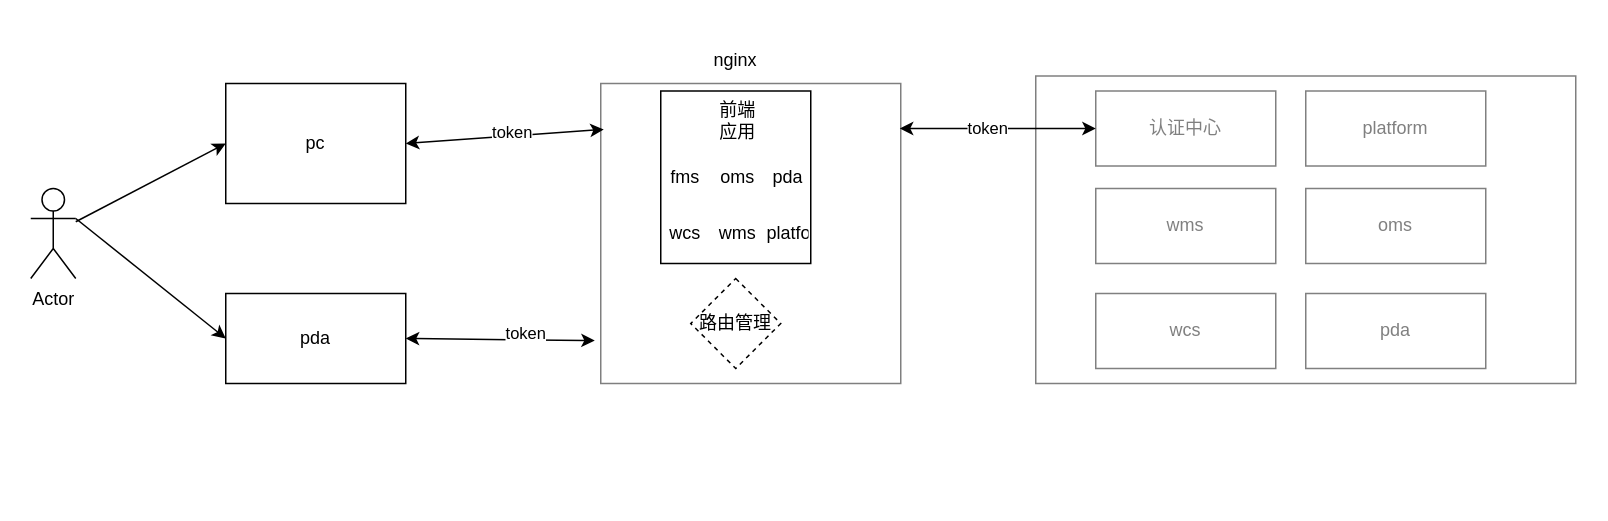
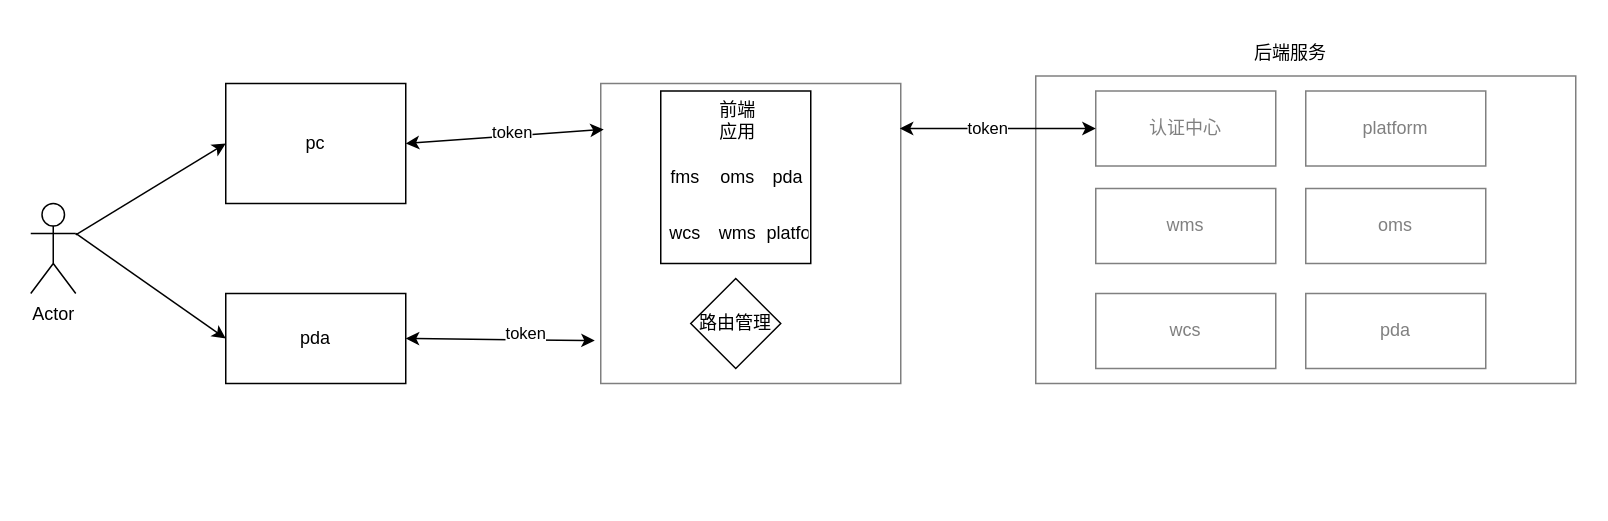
  <mxCell id="0" />
  <mxCell id="1" parent="0" />
- <mxCell id="2" value="Actor" style="shape=umlActor;verticalLabelPosition=bottom;verticalAlign=top;html=1;outlineConnect=0;" vertex="1" parent="1"><mxGeometry x="20" y="125" width="30" height="60" as="geometry" /></mxCell>
+ <mxCell id="2" value="Actor" style="shape=umlActor;verticalLabelPosition=bottom;verticalAlign=top;html=1;outlineConnect=0;" vertex="1" parent="1"><mxGeometry x="20" y="135" width="30" height="60" as="geometry" /></mxCell>
  <mxCell id="3" value="pc" style="rounded=0;whiteSpace=wrap;html=1;" vertex="1" parent="1"><mxGeometry x="150" y="55" width="120" height="80" as="geometry" /></mxCell>
  <mxCell id="4" value="pda" style="rounded=0;whiteSpace=wrap;html=1;" vertex="1" parent="1"><mxGeometry x="150" y="195" width="120" height="60" as="geometry" /></mxCell>
  <mxCell id="5" value="" style="whiteSpace=wrap;html=1;aspect=fixed;textOpacity=0;opacity=50;" vertex="1" parent="1"><mxGeometry x="400" y="55" width="200" height="200" as="geometry" /></mxCell>
  <mxCell id="6" value="" style="endArrow=classic;html=1;rounded=0;entryX=0;entryY=0.5;entryDx=0;entryDy=0;" edge="1" parent="1" source="2" target="3"><mxGeometry width="50" height="50" relative="1" as="geometry"><mxPoint x="340" y="145" as="sourcePoint" /><mxPoint x="390" y="95" as="targetPoint" /></mxGeometry></mxCell>
  <mxCell id="7" value="" style="endArrow=classic;html=1;rounded=0;exitX=1;exitY=0.333;exitDx=0;exitDy=0;exitPerimeter=0;entryX=0;entryY=0.5;entryDx=0;entryDy=0;" edge="1" parent="1" source="2" target="4"><mxGeometry width="50" height="50" relative="1" as="geometry"><mxPoint x="340" y="145" as="sourcePoint" /><mxPoint x="390" y="95" as="targetPoint" /></mxGeometry></mxCell>
  <mxCell id="8" value="" style="shape=table;html=1;whiteSpace=wrap;startSize=0;container=1;collapsible=0;childLayout=tableLayout;columnLines=0;rowLines=0;fontSize=16;strokeColor=default;" vertex="1" parent="1"><mxGeometry x="440" y="60" width="100" height="115" as="geometry" /></mxCell>
  <mxCell id="9" value="" style="shape=tableRow;horizontal=0;startSize=0;swimlaneHead=0;swimlaneBody=0;top=0;left=0;bottom=0;right=0;collapsible=0;dropTarget=0;fillColor=none;points=[[0,0.5],[1,0.5]];portConstraint=eastwest;fontSize=16;strokeColor=inherit;" vertex="1" parent="8"><mxGeometry width="100" height="40" as="geometry" /></mxCell>
  <mxCell id="10" value="" style="shape=partialRectangle;html=1;whiteSpace=wrap;connectable=0;fillColor=none;top=0;left=0;bottom=0;right=0;overflow=hidden;fontSize=12;strokeColor=inherit;" vertex="1" parent="9"><mxGeometry width="33" height="40" as="geometry"><mxRectangle width="33" height="40" as="alternateBounds" /></mxGeometry></mxCell>
  <mxCell id="11" value="前端应用" style="shape=partialRectangle;html=1;whiteSpace=wrap;connectable=0;fillColor=none;top=0;left=0;bottom=0;right=0;overflow=hidden;fontSize=12;strokeColor=inherit;" vertex="1" parent="9"><mxGeometry x="33" width="37" height="40" as="geometry"><mxRectangle width="37" height="40" as="alternateBounds" /></mxGeometry></mxCell>
  <mxCell id="12" value="" style="shape=partialRectangle;html=1;whiteSpace=wrap;connectable=0;fillColor=none;top=0;left=0;bottom=0;right=0;overflow=hidden;fontSize=12;strokeColor=inherit;" vertex="1" parent="9"><mxGeometry x="70" width="30" height="40" as="geometry"><mxRectangle width="30" height="40" as="alternateBounds" /></mxGeometry></mxCell>
  <mxCell id="13" value="" style="shape=tableRow;horizontal=0;startSize=0;swimlaneHead=0;swimlaneBody=0;top=0;left=0;bottom=0;right=0;collapsible=0;dropTarget=0;fillColor=none;points=[[0,0.5],[1,0.5]];portConstraint=eastwest;fontSize=16;strokeColor=inherit;" vertex="1" parent="8"><mxGeometry y="40" width="100" height="35" as="geometry" /></mxCell>
  <mxCell id="14" value="fms" style="shape=partialRectangle;html=1;whiteSpace=wrap;connectable=0;fillColor=none;top=0;left=0;bottom=0;right=0;overflow=hidden;fontSize=12;strokeColor=inherit;" vertex="1" parent="13"><mxGeometry width="33" height="35" as="geometry"><mxRectangle width="33" height="35" as="alternateBounds" /></mxGeometry></mxCell>
  <mxCell id="15" value="oms" style="shape=partialRectangle;html=1;whiteSpace=wrap;connectable=0;fillColor=none;top=0;left=0;bottom=0;right=0;overflow=hidden;fontSize=12;strokeColor=inherit;" vertex="1" parent="13"><mxGeometry x="33" width="37" height="35" as="geometry"><mxRectangle width="37" height="35" as="alternateBounds" /></mxGeometry></mxCell>
  <mxCell id="16" value="pda" style="shape=partialRectangle;html=1;whiteSpace=wrap;connectable=0;fillColor=none;top=0;left=0;bottom=0;right=0;overflow=hidden;fontSize=12;strokeColor=inherit;" vertex="1" parent="13"><mxGeometry x="70" width="30" height="35" as="geometry"><mxRectangle width="30" height="35" as="alternateBounds" /></mxGeometry></mxCell>
  <mxCell id="17" value="" style="shape=tableRow;horizontal=0;startSize=0;swimlaneHead=0;swimlaneBody=0;top=0;left=0;bottom=0;right=0;collapsible=0;dropTarget=0;fillColor=none;points=[[0,0.5],[1,0.5]];portConstraint=eastwest;fontSize=16;strokeColor=inherit;" vertex="1" parent="8"><mxGeometry y="75" width="100" height="40" as="geometry" /></mxCell>
  <mxCell id="18" value="wcs" style="shape=partialRectangle;html=1;whiteSpace=wrap;connectable=0;fillColor=none;top=0;left=0;bottom=0;right=0;overflow=hidden;fontSize=12;strokeColor=inherit;" vertex="1" parent="17"><mxGeometry width="33" height="40" as="geometry"><mxRectangle width="33" height="40" as="alternateBounds" /></mxGeometry></mxCell>
  <mxCell id="19" value="wms" style="shape=partialRectangle;html=1;whiteSpace=wrap;connectable=0;fillColor=none;top=0;left=0;bottom=0;right=0;overflow=hidden;fontSize=12;strokeColor=inherit;" vertex="1" parent="17"><mxGeometry x="33" width="37" height="40" as="geometry"><mxRectangle width="37" height="40" as="alternateBounds" /></mxGeometry></mxCell>
  <mxCell id="20" value="platform" style="shape=partialRectangle;html=1;whiteSpace=wrap;connectable=0;fillColor=none;top=0;left=0;bottom=0;right=0;overflow=hidden;fontSize=12;strokeColor=inherit;" vertex="1" parent="17"><mxGeometry x="70" width="30" height="40" as="geometry"><mxRectangle width="30" height="40" as="alternateBounds" /></mxGeometry></mxCell>
- <mxCell id="21" value="nginx" style="text;html=1;strokeColor=none;fillColor=none;align=center;verticalAlign=middle;whiteSpace=wrap;rounded=0;" vertex="1" parent="1"><mxGeometry x="460" y="25" width="60" height="30" as="geometry" /></mxCell>
- <mxCell id="22" value="路由管理" style="rhombus;whiteSpace=wrap;html=1;dashed=1;" vertex="1" parent="1"><mxGeometry x="460" y="185" width="60" height="60" as="geometry" /></mxCell>
+ <mxCell id="22" value="路由管理" style="rhombus;whiteSpace=wrap;html=1;" vertex="1" parent="1"><mxGeometry x="460" y="185" width="60" height="60" as="geometry" /></mxCell>
  <mxCell id="23" value="wms" style="rounded=0;whiteSpace=wrap;html=1;" vertex="1" parent="1"><mxGeometry x="730" y="125" width="120" height="50" as="geometry" /></mxCell>
  <mxCell id="24" value="认证中心" style="rounded=0;whiteSpace=wrap;html=1;" vertex="1" parent="1"><mxGeometry x="730" y="60" width="120" height="50" as="geometry" /></mxCell>
  <mxCell id="25" value="wcs" style="rounded=0;whiteSpace=wrap;html=1;" vertex="1" parent="1"><mxGeometry x="730" y="195" width="120" height="50" as="geometry" /></mxCell>
  <mxCell id="26" value="" style="endArrow=classic;startArrow=classic;html=1;rounded=0;exitX=1;exitY=0.5;exitDx=0;exitDy=0;entryX=0.01;entryY=0.153;entryDx=0;entryDy=0;entryPerimeter=0;" edge="1" parent="1" source="3" target="5"><mxGeometry width="50" height="50" relative="1" as="geometry"><mxPoint x="340" y="415" as="sourcePoint" /><mxPoint x="390" y="365" as="targetPoint" /></mxGeometry></mxCell>
  <mxCell id="27" value="token" style="edgeLabel;html=1;align=center;verticalAlign=middle;resizable=0;points=[];" vertex="1" connectable="0" parent="26"><mxGeometry x="0.071" y="2" relative="1" as="geometry"><mxPoint as="offset" /></mxGeometry></mxCell>
  <mxCell id="28" value="" style="endArrow=classic;startArrow=classic;html=1;rounded=0;exitX=1;exitY=0.5;exitDx=0;exitDy=0;entryX=-0.02;entryY=0.857;entryDx=0;entryDy=0;entryPerimeter=0;" edge="1" parent="1" source="4" target="5"><mxGeometry width="50" height="50" relative="1" as="geometry"><mxPoint x="380" y="415" as="sourcePoint" /><mxPoint x="430" y="365" as="targetPoint" /></mxGeometry></mxCell>
  <mxCell id="29" value="token" style="edgeLabel;html=1;align=center;verticalAlign=middle;resizable=0;points=[];" vertex="1" connectable="0" parent="28"><mxGeometry x="0.248" y="4" relative="1" as="geometry"><mxPoint as="offset" /></mxGeometry></mxCell>
  <mxCell id="30" value="oms" style="rounded=0;whiteSpace=wrap;html=1;" vertex="1" parent="1"><mxGeometry x="870" y="125" width="120" height="50" as="geometry" /></mxCell>
  <mxCell id="31" value="pda" style="rounded=0;whiteSpace=wrap;html=1;" vertex="1" parent="1"><mxGeometry x="870" y="195" width="120" height="50" as="geometry" /></mxCell>
  <mxCell id="32" value="platform" style="rounded=0;whiteSpace=wrap;html=1;" vertex="1" parent="1"><mxGeometry x="870" y="60" width="120" height="50" as="geometry" /></mxCell>
+ <mxCell id="33" value="后端服务" style="text;html=1;strokeColor=none;fillColor=none;align=center;verticalAlign=middle;whiteSpace=wrap;rounded=0;" vertex="1" parent="1"><mxGeometry x="830" y="20" width="60" height="30" as="geometry" /></mxCell>
  <mxCell id="34" style="edgeStyle=orthogonalEdgeStyle;rounded=0;orthogonalLoop=1;jettySize=auto;html=1;exitX=0.5;exitY=1;exitDx=0;exitDy=0;" edge="1" parent="1"><mxGeometry relative="1" as="geometry"><mxPoint x="860" y="325" as="sourcePoint" /><mxPoint x="860" y="325" as="targetPoint" /></mxGeometry></mxCell>
  <mxCell id="35" value="" style="rounded=0;whiteSpace=wrap;html=1;opacity=50;" vertex="1" parent="1"><mxGeometry x="690" y="50" width="360" height="205" as="geometry" /></mxCell>
  <mxCell id="36" value="" style="endArrow=classic;startArrow=classic;html=1;rounded=0;exitX=0.997;exitY=0.15;exitDx=0;exitDy=0;exitPerimeter=0;" edge="1" parent="1" source="5"><mxGeometry width="50" height="50" relative="1" as="geometry"><mxPoint x="680" y="135" as="sourcePoint" /><mxPoint x="730" y="85" as="targetPoint" /></mxGeometry></mxCell>
  <mxCell id="37" value="token" style="edgeLabel;html=1;align=center;verticalAlign=middle;resizable=0;points=[];" vertex="1" connectable="0" parent="36"><mxGeometry x="-0.108" y="1" relative="1" as="geometry"><mxPoint as="offset" /></mxGeometry></mxCell>
